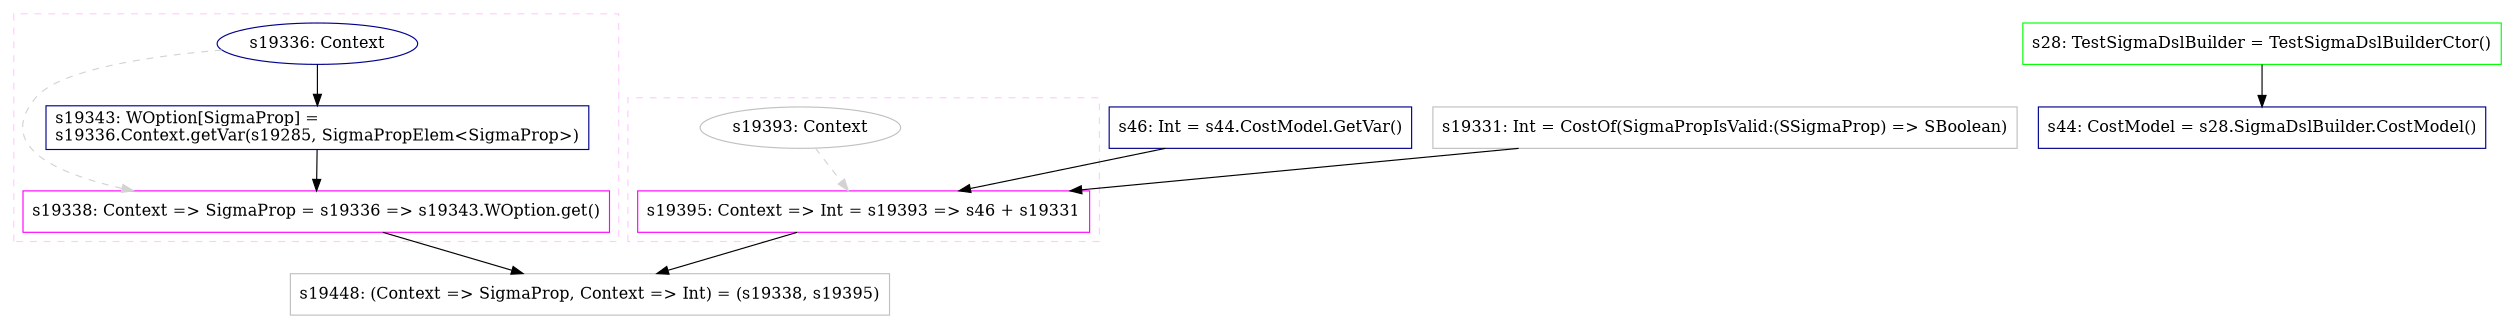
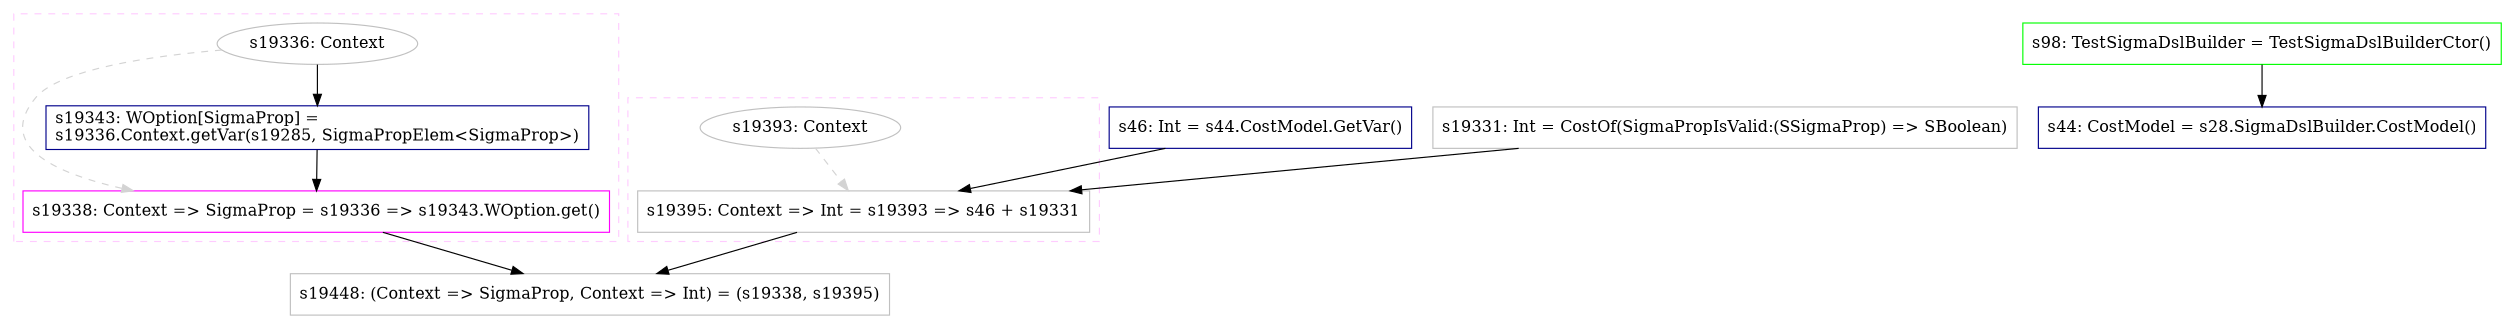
  digraph {
    concentrate=true
    node [color=gray fillcolor=white shape=box style=filled]
    edge [style=solid]
-   n1 [color=darkblue label="s19336: Context" shape=oval]
+   n1 [label="s19336: Context" shape=oval]
    n2 [color=magenta label="s19338: Context => SigmaProp = s19336 => s19343.WOption.get()"]
    n3 [color=darkblue label="s19343: WOption[SigmaProp] =\ls19336.Context.getVar(s19285, SigmaPropElem<SigmaProp>)\l"]
    n4 [label="s19393: Context" shape=oval]
-   n5 [color=magenta label="s19395: Context => Int = s19393 => s46 + s19331"]
+   n5 [label="s19395: Context => Int = s19393 => s46 + s19331"]
    n6 [label="s19448: (Context => SigmaProp, Context => Int) = (s19338, s19395)"]
-   n7 [color=green label="s28: TestSigmaDslBuilder = TestSigmaDslBuilderCtor()"]
+   n7 [color=green label="s98: TestSigmaDslBuilder = TestSigmaDslBuilderCtor()"]
    n8 [color=darkblue label="s44: CostModel = s28.SigmaDslBuilder.CostModel()"]
    n9 [color=darkblue label="s46: Int = s44.CostModel.GetVar()"]
    n10 [label="s19331: Int = CostOf(SigmaPropIsValid:(SSigmaProp) => SBoolean)"]
    subgraph cluster_1 {
      color="#FFCCFF"
      style=dashed
      n3
      subgraph sub_2 {
        color="#FFCCFF"
        rank=source
        style=dashed
        n1
      }
      subgraph sub_3 {
        color="#FFCCFF"
        rank=sink
        style=dashed
        n2
      }
    }
    subgraph cluster_4 {
      color="#FFCCFF"
      style=dashed
      subgraph sub_5 {
        color="#FFCCFF"
        rank=source
        style=dashed
        n4
      }
      subgraph sub_6 {
        color="#FFCCFF"
        rank=sink
        style=dashed
        n5
      }
    }
    n1 -> n2 [color=lightgray style=dashed weight=0]
    n1 -> n3
    n2 -> n6
    n3 -> n2
    n4 -> n5 [color=lightgray style=dashed weight=0]
    n5 -> n6
    n7 -> n8
    n9 -> n5
    n10 -> n5
  }
